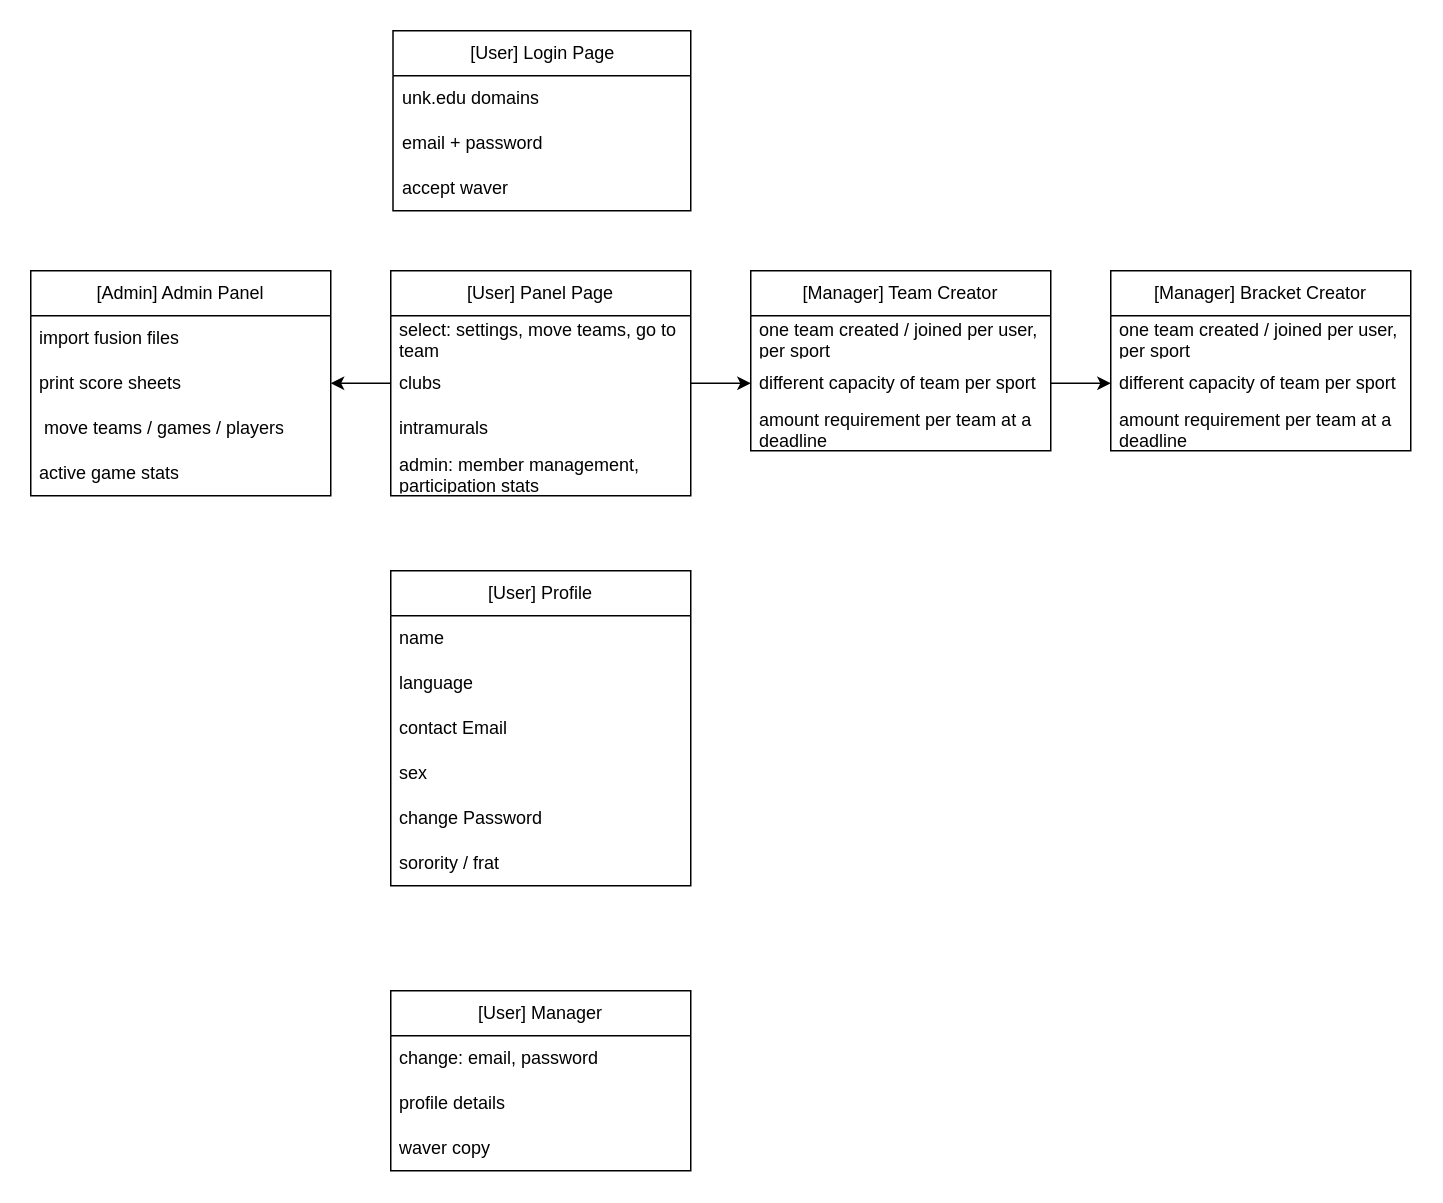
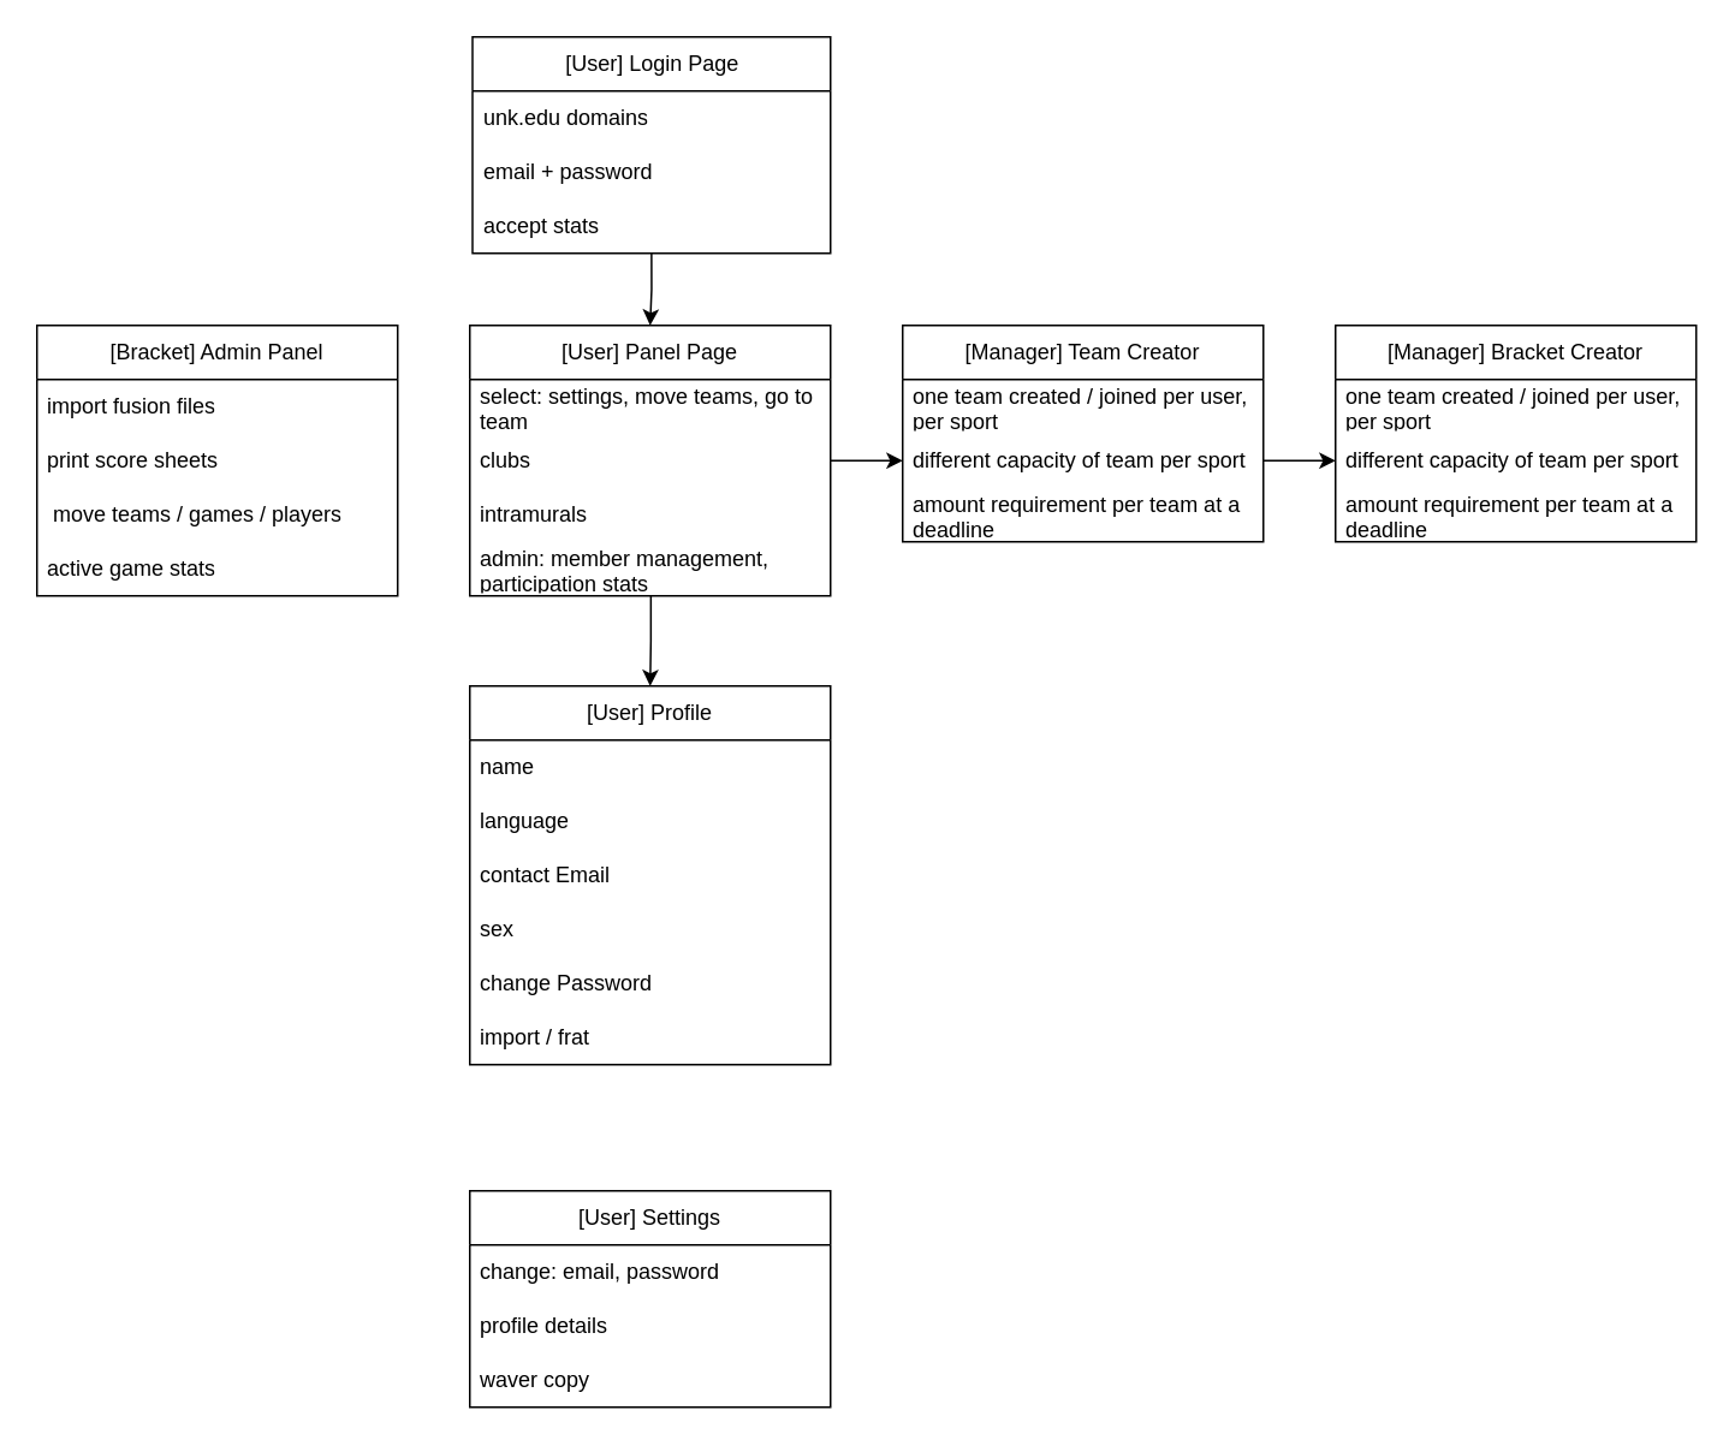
  <mxCell id="0" />
  <mxCell id="1" parent="0" />
+ <mxCell id="2" style="edgeStyle=orthogonalEdgeStyle;rounded=0;orthogonalLoop=1;jettySize=auto;html=1;exitX=0.5;exitY=1;exitDx=0;exitDy=0;entryX=0.5;entryY=0;entryDx=0;entryDy=0;" edge="1" parent="1" source="3" target="7"><mxGeometry relative="1" as="geometry" /></mxCell>
  <mxCell id="3" value="[User] Login Page" style="swimlane;fontStyle=0;childLayout=stackLayout;horizontal=1;startSize=30;horizontalStack=0;resizeParent=1;resizeParentMax=0;resizeLast=0;collapsible=1;marginBottom=0;whiteSpace=wrap;html=1;" vertex="1" parent="1"><mxGeometry x="261.5" y="20" width="198.5" height="120" as="geometry" /></mxCell>
  <mxCell id="4" value="unk.edu domains" style="text;strokeColor=none;fillColor=none;align=left;verticalAlign=middle;spacingLeft=4;spacingRight=4;overflow=hidden;points=[[0,0.5],[1,0.5]];portConstraint=eastwest;rotatable=0;whiteSpace=wrap;html=1;" vertex="1" parent="3"><mxGeometry y="30" width="198.5" height="30" as="geometry" /></mxCell>
  <mxCell id="5" value="email + password" style="text;strokeColor=none;fillColor=none;align=left;verticalAlign=middle;spacingLeft=4;spacingRight=4;overflow=hidden;points=[[0,0.5],[1,0.5]];portConstraint=eastwest;rotatable=0;whiteSpace=wrap;html=1;" vertex="1" parent="3"><mxGeometry y="60" width="198.5" height="30" as="geometry" /></mxCell>
- <mxCell id="6" value="accept waver&amp;nbsp;" style="text;strokeColor=none;fillColor=none;align=left;verticalAlign=middle;spacingLeft=4;spacingRight=4;overflow=hidden;points=[[0,0.5],[1,0.5]];portConstraint=eastwest;rotatable=0;whiteSpace=wrap;html=1;" vertex="1" parent="3"><mxGeometry y="90" width="198.5" height="30" as="geometry" /></mxCell>
+ <mxCell id="6" value="accept stats&amp;nbsp;" style="text;strokeColor=none;fillColor=none;align=left;verticalAlign=middle;spacingLeft=4;spacingRight=4;overflow=hidden;points=[[0,0.5],[1,0.5]];portConstraint=eastwest;rotatable=0;whiteSpace=wrap;html=1;" vertex="1" parent="3"><mxGeometry y="90" width="198.5" height="30" as="geometry" /></mxCell>
  <mxCell id="7" value="[User] Panel Page" style="swimlane;fontStyle=0;childLayout=stackLayout;horizontal=1;startSize=30;horizontalStack=0;resizeParent=1;resizeParentMax=0;resizeLast=0;collapsible=1;marginBottom=0;whiteSpace=wrap;html=1;" vertex="1" parent="1"><mxGeometry x="260" y="180" width="200" height="150" as="geometry" /></mxCell>
  <mxCell id="8" value="select: settings, move teams, go to team" style="text;strokeColor=none;fillColor=none;align=left;verticalAlign=middle;spacingLeft=4;spacingRight=4;overflow=hidden;points=[[0,0.5],[1,0.5]];portConstraint=eastwest;rotatable=0;whiteSpace=wrap;html=1;" vertex="1" parent="7"><mxGeometry y="30" width="200" height="30" as="geometry" /></mxCell>
  <mxCell id="9" value="clubs" style="text;strokeColor=none;fillColor=none;align=left;verticalAlign=middle;spacingLeft=4;spacingRight=4;overflow=hidden;points=[[0,0.5],[1,0.5]];portConstraint=eastwest;rotatable=0;whiteSpace=wrap;html=1;" vertex="1" parent="7"><mxGeometry y="60" width="200" height="30" as="geometry" /></mxCell>
  <mxCell id="10" value="intramurals&amp;nbsp;" style="text;strokeColor=none;fillColor=none;align=left;verticalAlign=middle;spacingLeft=4;spacingRight=4;overflow=hidden;points=[[0,0.5],[1,0.5]];portConstraint=eastwest;rotatable=0;whiteSpace=wrap;html=1;" vertex="1" parent="7"><mxGeometry y="90" width="200" height="30" as="geometry" /></mxCell>
  <mxCell id="11" value="admin: member management, participation stats" style="text;strokeColor=none;fillColor=none;align=left;verticalAlign=middle;spacingLeft=4;spacingRight=4;overflow=hidden;points=[[0,0.5],[1,0.5]];portConstraint=eastwest;rotatable=0;whiteSpace=wrap;html=1;" vertex="1" parent="7"><mxGeometry y="120" width="200" height="30" as="geometry" /></mxCell>
  <mxCell id="12" value="[User] Profile" style="swimlane;fontStyle=0;childLayout=stackLayout;horizontal=1;startSize=30;horizontalStack=0;resizeParent=1;resizeParentMax=0;resizeLast=0;collapsible=1;marginBottom=0;whiteSpace=wrap;html=1;" vertex="1" parent="1"><mxGeometry x="260" y="380" width="200" height="210" as="geometry" /></mxCell>
  <mxCell id="13" value="name" style="text;strokeColor=none;fillColor=none;align=left;verticalAlign=middle;spacingLeft=4;spacingRight=4;overflow=hidden;points=[[0,0.5],[1,0.5]];portConstraint=eastwest;rotatable=0;whiteSpace=wrap;html=1;" vertex="1" parent="12"><mxGeometry y="30" width="200" height="30" as="geometry" /></mxCell>
  <mxCell id="14" value="language" style="text;strokeColor=none;fillColor=none;align=left;verticalAlign=middle;spacingLeft=4;spacingRight=4;overflow=hidden;points=[[0,0.5],[1,0.5]];portConstraint=eastwest;rotatable=0;whiteSpace=wrap;html=1;" vertex="1" parent="12"><mxGeometry y="60" width="200" height="30" as="geometry" /></mxCell>
  <mxCell id="15" value="contact Email" style="text;strokeColor=none;fillColor=none;align=left;verticalAlign=middle;spacingLeft=4;spacingRight=4;overflow=hidden;points=[[0,0.5],[1,0.5]];portConstraint=eastwest;rotatable=0;whiteSpace=wrap;html=1;" vertex="1" parent="12"><mxGeometry y="90" width="200" height="30" as="geometry" /></mxCell>
  <mxCell id="16" value="&lt;div&gt;sex&lt;/div&gt;" style="text;strokeColor=none;fillColor=none;align=left;verticalAlign=middle;spacingLeft=4;spacingRight=4;overflow=hidden;points=[[0,0.5],[1,0.5]];portConstraint=eastwest;rotatable=0;whiteSpace=wrap;html=1;" vertex="1" parent="12"><mxGeometry y="120" width="200" height="30" as="geometry" /></mxCell>
  <mxCell id="17" value="change Password" style="text;strokeColor=none;fillColor=none;align=left;verticalAlign=middle;spacingLeft=4;spacingRight=4;overflow=hidden;points=[[0,0.5],[1,0.5]];portConstraint=eastwest;rotatable=0;whiteSpace=wrap;html=1;" vertex="1" parent="12"><mxGeometry y="150" width="200" height="30" as="geometry" /></mxCell>
- <mxCell id="18" value="sorority / frat&amp;nbsp;" style="text;strokeColor=none;fillColor=none;align=left;verticalAlign=middle;spacingLeft=4;spacingRight=4;overflow=hidden;points=[[0,0.5],[1,0.5]];portConstraint=eastwest;rotatable=0;whiteSpace=wrap;html=1;" vertex="1" parent="12"><mxGeometry y="180" width="200" height="30" as="geometry" /></mxCell>
+ <mxCell id="18" value="import / frat&amp;nbsp;" style="text;strokeColor=none;fillColor=none;align=left;verticalAlign=middle;spacingLeft=4;spacingRight=4;overflow=hidden;points=[[0,0.5],[1,0.5]];portConstraint=eastwest;rotatable=0;whiteSpace=wrap;html=1;" vertex="1" parent="12"><mxGeometry y="180" width="200" height="30" as="geometry" /></mxCell>
  <mxCell id="19" value="[Manager] Team Creator" style="swimlane;fontStyle=0;childLayout=stackLayout;horizontal=1;startSize=30;horizontalStack=0;resizeParent=1;resizeParentMax=0;resizeLast=0;collapsible=1;marginBottom=0;whiteSpace=wrap;html=1;" vertex="1" parent="1"><mxGeometry x="500" y="180" width="200" height="120" as="geometry" /></mxCell>
  <mxCell id="20" value="one team created / joined per user, per sport" style="text;strokeColor=none;fillColor=none;align=left;verticalAlign=middle;spacingLeft=4;spacingRight=4;overflow=hidden;points=[[0,0.5],[1,0.5]];portConstraint=eastwest;rotatable=0;whiteSpace=wrap;html=1;" vertex="1" parent="19"><mxGeometry y="30" width="200" height="30" as="geometry" /></mxCell>
  <mxCell id="21" value="different capacity of team per sport" style="text;strokeColor=none;fillColor=none;align=left;verticalAlign=middle;spacingLeft=4;spacingRight=4;overflow=hidden;points=[[0,0.5],[1,0.5]];portConstraint=eastwest;rotatable=0;whiteSpace=wrap;html=1;" vertex="1" parent="19"><mxGeometry y="60" width="200" height="30" as="geometry" /></mxCell>
  <mxCell id="22" value="amount requirement per team at a deadline" style="text;strokeColor=none;fillColor=none;align=left;verticalAlign=middle;spacingLeft=4;spacingRight=4;overflow=hidden;points=[[0,0.5],[1,0.5]];portConstraint=eastwest;rotatable=0;whiteSpace=wrap;html=1;" vertex="1" parent="19"><mxGeometry y="90" width="200" height="30" as="geometry" /></mxCell>
  <mxCell id="23" value="&lt;div&gt;[Manager] Bracket Creator&lt;/div&gt;" style="swimlane;fontStyle=0;childLayout=stackLayout;horizontal=1;startSize=30;horizontalStack=0;resizeParent=1;resizeParentMax=0;resizeLast=0;collapsible=1;marginBottom=0;whiteSpace=wrap;html=1;" vertex="1" parent="1"><mxGeometry x="740" y="180" width="200" height="120" as="geometry" /></mxCell>
  <mxCell id="24" value="one team created / joined per user, per sport" style="text;strokeColor=none;fillColor=none;align=left;verticalAlign=middle;spacingLeft=4;spacingRight=4;overflow=hidden;points=[[0,0.5],[1,0.5]];portConstraint=eastwest;rotatable=0;whiteSpace=wrap;html=1;" vertex="1" parent="23"><mxGeometry y="30" width="200" height="30" as="geometry" /></mxCell>
  <mxCell id="25" value="different capacity of team per sport" style="text;strokeColor=none;fillColor=none;align=left;verticalAlign=middle;spacingLeft=4;spacingRight=4;overflow=hidden;points=[[0,0.5],[1,0.5]];portConstraint=eastwest;rotatable=0;whiteSpace=wrap;html=1;" vertex="1" parent="23"><mxGeometry y="60" width="200" height="30" as="geometry" /></mxCell>
  <mxCell id="26" value="amount requirement per team at a deadline" style="text;strokeColor=none;fillColor=none;align=left;verticalAlign=middle;spacingLeft=4;spacingRight=4;overflow=hidden;points=[[0,0.5],[1,0.5]];portConstraint=eastwest;rotatable=0;whiteSpace=wrap;html=1;" vertex="1" parent="23"><mxGeometry y="90" width="200" height="30" as="geometry" /></mxCell>
- <mxCell id="27" value="[Admin] Admin Panel" style="swimlane;fontStyle=0;childLayout=stackLayout;horizontal=1;startSize=30;horizontalStack=0;resizeParent=1;resizeParentMax=0;resizeLast=0;collapsible=1;marginBottom=0;whiteSpace=wrap;html=1;" vertex="1" parent="1"><mxGeometry x="20" y="180" width="200" height="150" as="geometry" /></mxCell>
+ <mxCell id="27" value="[Bracket] Admin Panel" style="swimlane;fontStyle=0;childLayout=stackLayout;horizontal=1;startSize=30;horizontalStack=0;resizeParent=1;resizeParentMax=0;resizeLast=0;collapsible=1;marginBottom=0;whiteSpace=wrap;html=1;" vertex="1" parent="1"><mxGeometry x="20" y="180" width="200" height="150" as="geometry" /></mxCell>
  <mxCell id="28" value="import fusion files" style="text;strokeColor=none;fillColor=none;align=left;verticalAlign=middle;spacingLeft=4;spacingRight=4;overflow=hidden;points=[[0,0.5],[1,0.5]];portConstraint=eastwest;rotatable=0;whiteSpace=wrap;html=1;" vertex="1" parent="27"><mxGeometry y="30" width="200" height="30" as="geometry" /></mxCell>
  <mxCell id="29" value="print score sheets" style="text;strokeColor=none;fillColor=none;align=left;verticalAlign=middle;spacingLeft=4;spacingRight=4;overflow=hidden;points=[[0,0.5],[1,0.5]];portConstraint=eastwest;rotatable=0;whiteSpace=wrap;html=1;" vertex="1" parent="27"><mxGeometry y="60" width="200" height="30" as="geometry" /></mxCell>
  <mxCell id="30" value="&amp;nbsp;move teams / games / players" style="text;strokeColor=none;fillColor=none;align=left;verticalAlign=middle;spacingLeft=4;spacingRight=4;overflow=hidden;points=[[0,0.5],[1,0.5]];portConstraint=eastwest;rotatable=0;whiteSpace=wrap;html=1;" vertex="1" parent="27"><mxGeometry y="90" width="200" height="30" as="geometry" /></mxCell>
  <mxCell id="31" value="active game stats" style="text;strokeColor=none;fillColor=none;align=left;verticalAlign=middle;spacingLeft=4;spacingRight=4;overflow=hidden;points=[[0,0.5],[1,0.5]];portConstraint=eastwest;rotatable=0;whiteSpace=wrap;html=1;" vertex="1" parent="27"><mxGeometry y="120" width="200" height="30" as="geometry" /></mxCell>
- <mxCell id="32" value="[User] Manager" style="swimlane;fontStyle=0;childLayout=stackLayout;horizontal=1;startSize=30;horizontalStack=0;resizeParent=1;resizeParentMax=0;resizeLast=0;collapsible=1;marginBottom=0;whiteSpace=wrap;html=1;" vertex="1" parent="1"><mxGeometry x="260" y="660" width="200" height="120" as="geometry" /></mxCell>
+ <mxCell id="32" value="[User] Settings" style="swimlane;fontStyle=0;childLayout=stackLayout;horizontal=1;startSize=30;horizontalStack=0;resizeParent=1;resizeParentMax=0;resizeLast=0;collapsible=1;marginBottom=0;whiteSpace=wrap;html=1;" vertex="1" parent="1"><mxGeometry x="260" y="660" width="200" height="120" as="geometry" /></mxCell>
  <mxCell id="33" value="change: email, password" style="text;strokeColor=none;fillColor=none;align=left;verticalAlign=middle;spacingLeft=4;spacingRight=4;overflow=hidden;points=[[0,0.5],[1,0.5]];portConstraint=eastwest;rotatable=0;whiteSpace=wrap;html=1;" vertex="1" parent="32"><mxGeometry y="30" width="200" height="30" as="geometry" /></mxCell>
  <mxCell id="34" value="profile details" style="text;strokeColor=none;fillColor=none;align=left;verticalAlign=middle;spacingLeft=4;spacingRight=4;overflow=hidden;points=[[0,0.5],[1,0.5]];portConstraint=eastwest;rotatable=0;whiteSpace=wrap;html=1;" vertex="1" parent="32"><mxGeometry y="60" width="200" height="30" as="geometry" /></mxCell>
  <mxCell id="35" value="&lt;div&gt;waver copy&lt;/div&gt;" style="text;strokeColor=none;fillColor=none;align=left;verticalAlign=middle;spacingLeft=4;spacingRight=4;overflow=hidden;points=[[0,0.5],[1,0.5]];portConstraint=eastwest;rotatable=0;whiteSpace=wrap;html=1;" vertex="1" parent="32"><mxGeometry y="90" width="200" height="30" as="geometry" /></mxCell>
- <mxCell id="36" style="edgeStyle=orthogonalEdgeStyle;rounded=0;orthogonalLoop=1;jettySize=auto;html=1;exitX=0;exitY=0.5;exitDx=0;exitDy=0;entryX=1;entryY=0.5;entryDx=0;entryDy=0;" edge="1" parent="1" source="9" target="29"><mxGeometry relative="1" as="geometry" /></mxCell>
  <mxCell id="37" style="edgeStyle=orthogonalEdgeStyle;rounded=0;orthogonalLoop=1;jettySize=auto;html=1;exitX=1;exitY=0.5;exitDx=0;exitDy=0;entryX=0;entryY=0.5;entryDx=0;entryDy=0;" edge="1" parent="1" source="9" target="21"><mxGeometry relative="1" as="geometry" /></mxCell>
  <mxCell id="38" style="edgeStyle=orthogonalEdgeStyle;rounded=0;orthogonalLoop=1;jettySize=auto;html=1;exitX=1;exitY=0.5;exitDx=0;exitDy=0;entryX=0;entryY=0.5;entryDx=0;entryDy=0;" edge="1" parent="1" source="21" target="25"><mxGeometry relative="1" as="geometry" /></mxCell>
+ <mxCell id="39" style="edgeStyle=orthogonalEdgeStyle;rounded=0;orthogonalLoop=1;jettySize=auto;html=1;exitX=0.502;exitY=1.007;exitDx=0;exitDy=0;entryX=0.5;entryY=0;entryDx=0;entryDy=0;exitPerimeter=0;" edge="1" parent="1" source="11" target="12"><mxGeometry relative="1" as="geometry" /></mxCell>
